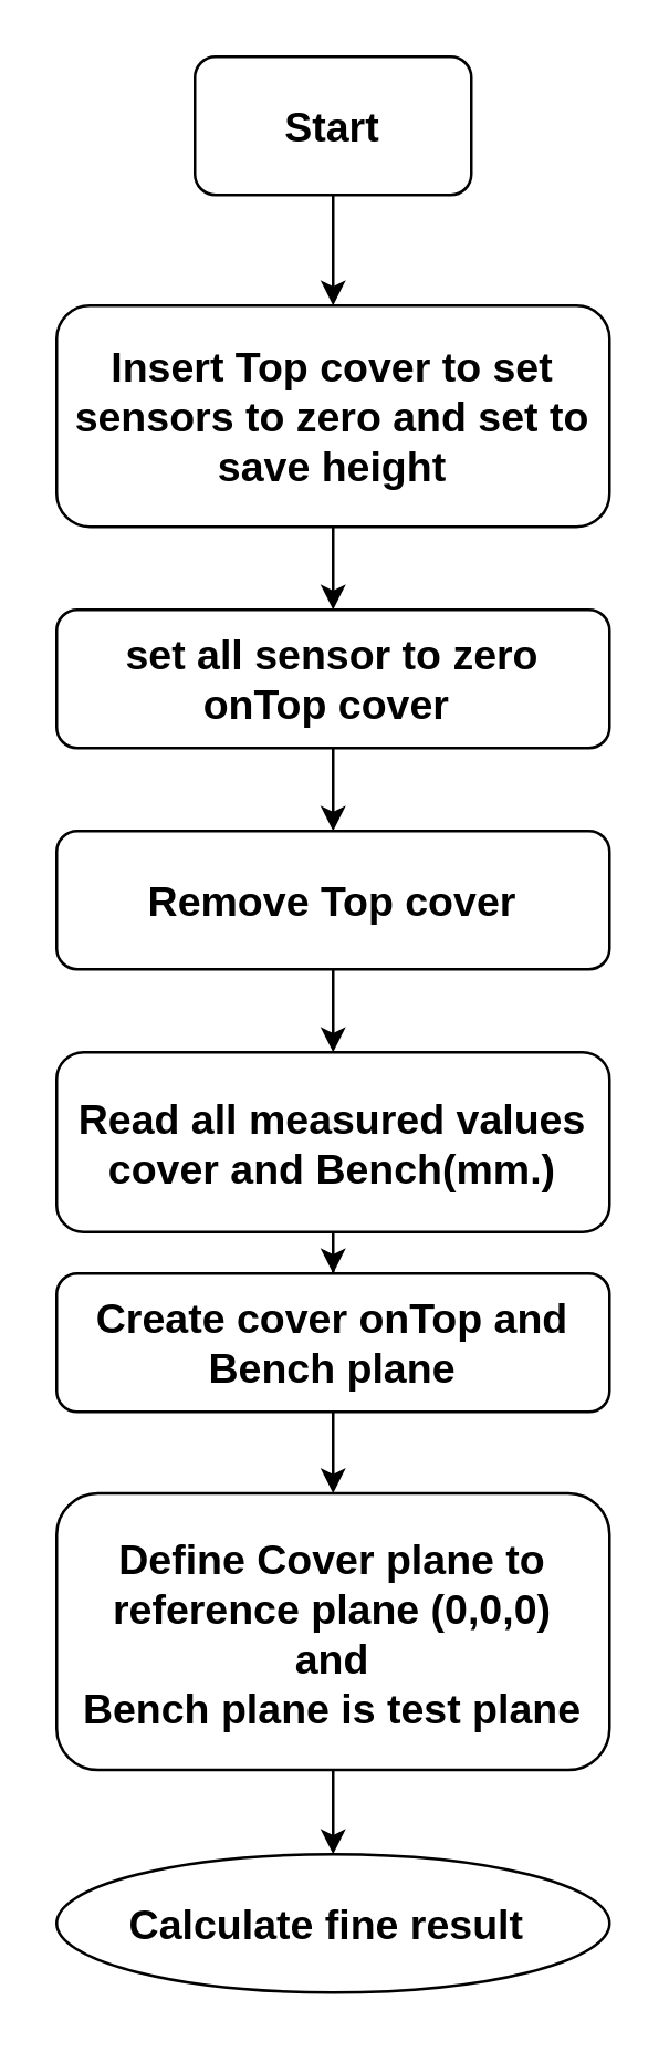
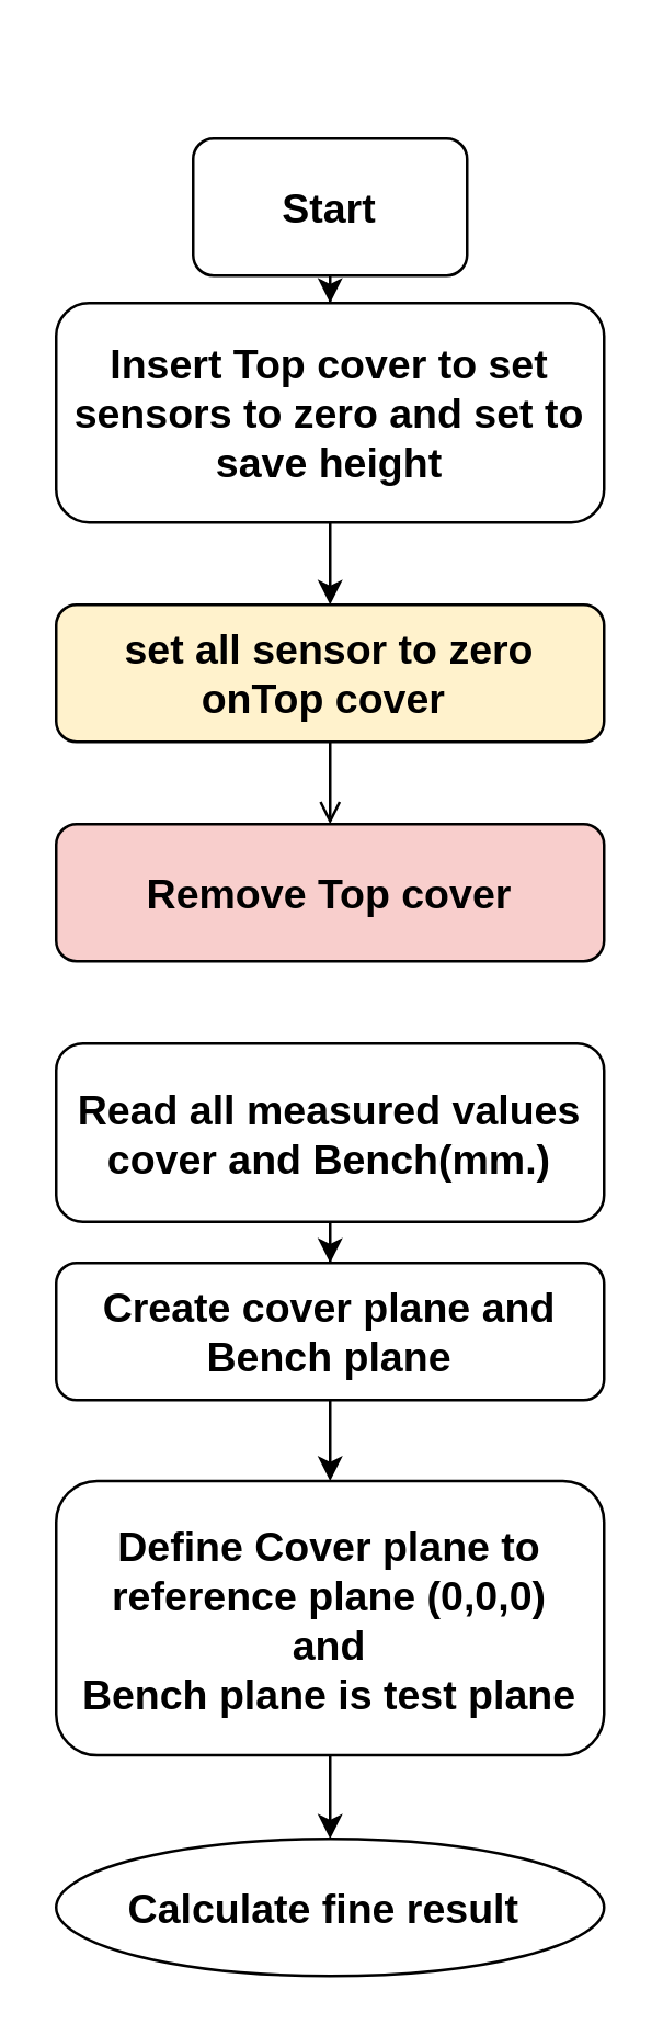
  <mxCell id="0" />
  <mxCell id="1" parent="0" />
  <mxCell id="2" value="" style="edgeStyle=orthogonalEdgeStyle;rounded=0;orthogonalLoop=1;jettySize=auto;html=1;" edge="1" parent="1" source="3" target="5"><mxGeometry relative="1" as="geometry" /></mxCell>
- <mxCell id="3" value="&lt;font style=&quot;font-size: 15px;&quot;&gt;&lt;b&gt;Start&lt;/b&gt;&lt;/font&gt;" style="rounded=1;whiteSpace=wrap;html=1;" vertex="1" parent="1"><mxGeometry x="70" y="20" width="100" height="50" as="geometry" /></mxCell>
+ <mxCell id="3" value="&lt;font style=&quot;font-size: 15px;&quot;&gt;&lt;b&gt;Start&lt;/b&gt;&lt;/font&gt;" style="rounded=1;whiteSpace=wrap;html=1;" vertex="1" parent="1"><mxGeometry x="70" y="50" width="100" height="50" as="geometry" /></mxCell>
  <mxCell id="4" value="" style="edgeStyle=orthogonalEdgeStyle;rounded=0;orthogonalLoop=1;jettySize=auto;html=1;" edge="1" parent="1" source="5" target="7"><mxGeometry relative="1" as="geometry" /></mxCell>
  <mxCell id="5" value="&lt;span style=&quot;font-size: 15px;&quot;&gt;&lt;b&gt;Insert Top cover to set sensors to zero and set to save height&lt;/b&gt;&lt;/span&gt;" style="rounded=1;whiteSpace=wrap;html=1;" vertex="1" parent="1"><mxGeometry x="20" y="110" width="200" height="80" as="geometry" /></mxCell>
- <mxCell id="6" style="edgeStyle=orthogonalEdgeStyle;rounded=0;orthogonalLoop=1;jettySize=auto;html=1;" edge="1" parent="1" source="7" target="9"><mxGeometry relative="1" as="geometry" /></mxCell>
- <mxCell id="7" value="&lt;span style=&quot;font-size: 15px;&quot;&gt;&lt;b&gt;set all sensor to zero onTop cover&amp;nbsp;&lt;/b&gt;&lt;/span&gt;" style="rounded=1;whiteSpace=wrap;html=1;" vertex="1" parent="1"><mxGeometry x="20" y="220" width="200" height="50" as="geometry" /></mxCell>
- <mxCell id="8" style="edgeStyle=orthogonalEdgeStyle;rounded=0;orthogonalLoop=1;jettySize=auto;html=1;" edge="1" parent="1" source="9" target="11"><mxGeometry relative="1" as="geometry" /></mxCell>
- <mxCell id="9" value="&lt;span style=&quot;font-size: 15px;&quot;&gt;&lt;b&gt;Remove Top cover&lt;/b&gt;&lt;/span&gt;" style="rounded=1;whiteSpace=wrap;html=1;" vertex="1" parent="1"><mxGeometry x="20" y="300" width="200" height="50" as="geometry" /></mxCell>
+ <mxCell id="6" style="edgeStyle=orthogonalEdgeStyle;rounded=0;orthogonalLoop=1;jettySize=auto;html=1;endArrow=open;" edge="1" parent="1" source="7" target="9"><mxGeometry relative="1" as="geometry" /></mxCell>
+ <mxCell id="7" value="&lt;span style=&quot;font-size: 15px;&quot;&gt;&lt;b&gt;set all sensor to zero onTop cover&amp;nbsp;&lt;/b&gt;&lt;/span&gt;" style="rounded=1;whiteSpace=wrap;html=1;fillColor=#fff2cc;" vertex="1" parent="1"><mxGeometry x="20" y="220" width="200" height="50" as="geometry" /></mxCell>
+ <mxCell id="9" value="&lt;span style=&quot;font-size: 15px;&quot;&gt;&lt;b&gt;Remove Top cover&lt;/b&gt;&lt;/span&gt;" style="rounded=1;whiteSpace=wrap;html=1;fillColor=#f8cecc;" vertex="1" parent="1"><mxGeometry x="20" y="300" width="200" height="50" as="geometry" /></mxCell>
  <mxCell id="10" style="edgeStyle=orthogonalEdgeStyle;rounded=0;orthogonalLoop=1;jettySize=auto;html=1;" edge="1" parent="1" source="11" target="13"><mxGeometry relative="1" as="geometry" /></mxCell>
  <mxCell id="11" value="&lt;span style=&quot;font-size: 15px;&quot;&gt;Read all&amp;nbsp;measured values cover and Bench(mm.)&lt;/span&gt;" style="rounded=1;whiteSpace=wrap;html=1;fontStyle=1" vertex="1" parent="1"><mxGeometry x="20" y="380" width="200" height="65" as="geometry" /></mxCell>
  <mxCell id="12" style="edgeStyle=orthogonalEdgeStyle;rounded=0;orthogonalLoop=1;jettySize=auto;html=1;" edge="1" parent="1" source="13" target="15"><mxGeometry relative="1" as="geometry" /></mxCell>
- <mxCell id="13" value="&lt;span style=&quot;font-size: 15px;&quot;&gt;Create cover onTop and Bench plane&lt;/span&gt;" style="rounded=1;whiteSpace=wrap;html=1;fontStyle=1" vertex="1" parent="1"><mxGeometry x="20" y="460" width="200" height="50" as="geometry" /></mxCell>
+ <mxCell id="13" value="&lt;span style=&quot;font-size: 15px;&quot;&gt;Create cover plane and Bench plane&lt;/span&gt;" style="rounded=1;whiteSpace=wrap;html=1;fontStyle=1" vertex="1" parent="1"><mxGeometry x="20" y="460" width="200" height="50" as="geometry" /></mxCell>
  <mxCell id="14" style="edgeStyle=orthogonalEdgeStyle;rounded=0;orthogonalLoop=1;jettySize=auto;html=1;" edge="1" parent="1" source="15" target="16"><mxGeometry relative="1" as="geometry" /></mxCell>
  <mxCell id="15" value="&lt;span style=&quot;font-size: 15px;&quot;&gt;Define Cover plane to reference plane (0,0,0)&lt;/span&gt;&lt;div&gt;&lt;span style=&quot;font-size: 15px;&quot;&gt;and&lt;/span&gt;&lt;/div&gt;&lt;div&gt;&lt;span style=&quot;font-size: 15px;&quot;&gt;Bench plane is test plane&lt;/span&gt;&lt;/div&gt;" style="rounded=1;whiteSpace=wrap;html=1;fontStyle=1" vertex="1" parent="1"><mxGeometry x="20" y="539.5" width="200" height="100" as="geometry" /></mxCell>
  <mxCell id="16" value="&lt;span style=&quot;font-size: 15px;&quot;&gt;Calculate fine result&amp;nbsp;&lt;/span&gt;" style="ellipse;whiteSpace=wrap;html=1;fontStyle=1;" vertex="1" parent="1"><mxGeometry x="20" y="670" width="200" height="50" as="geometry" /></mxCell>
